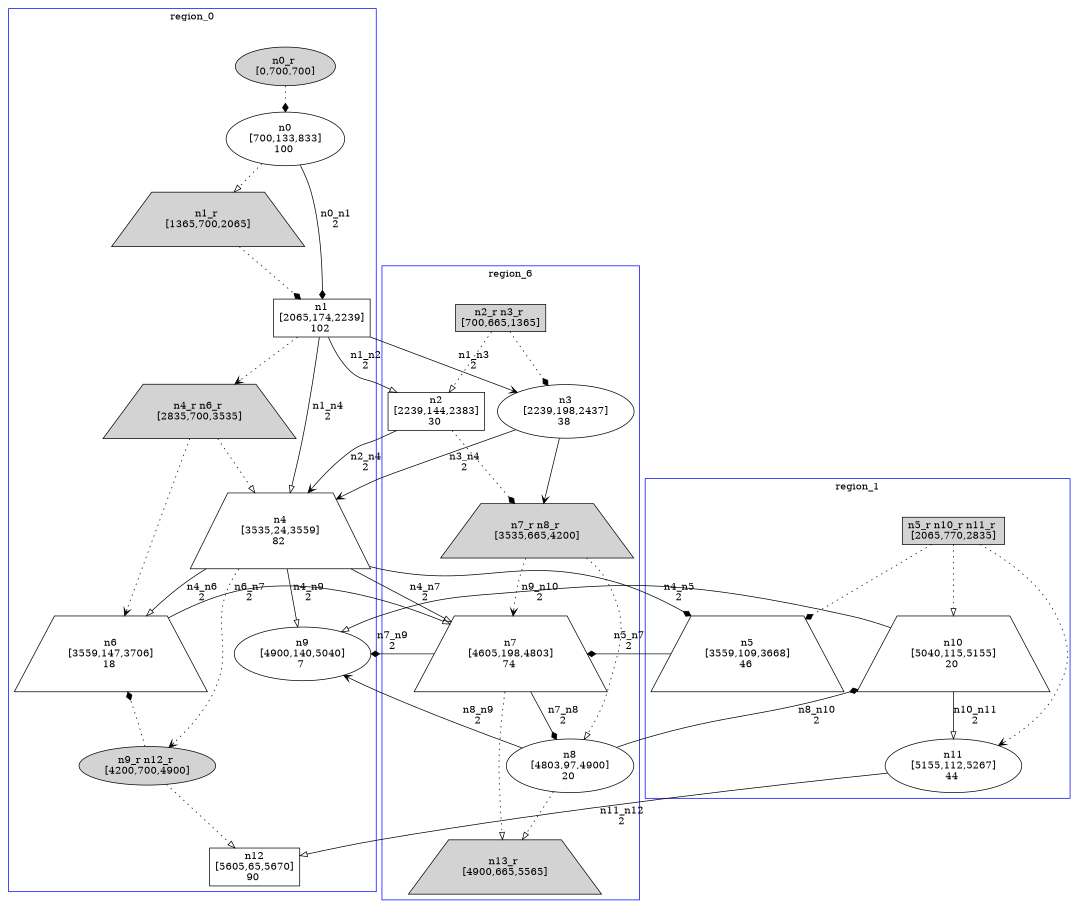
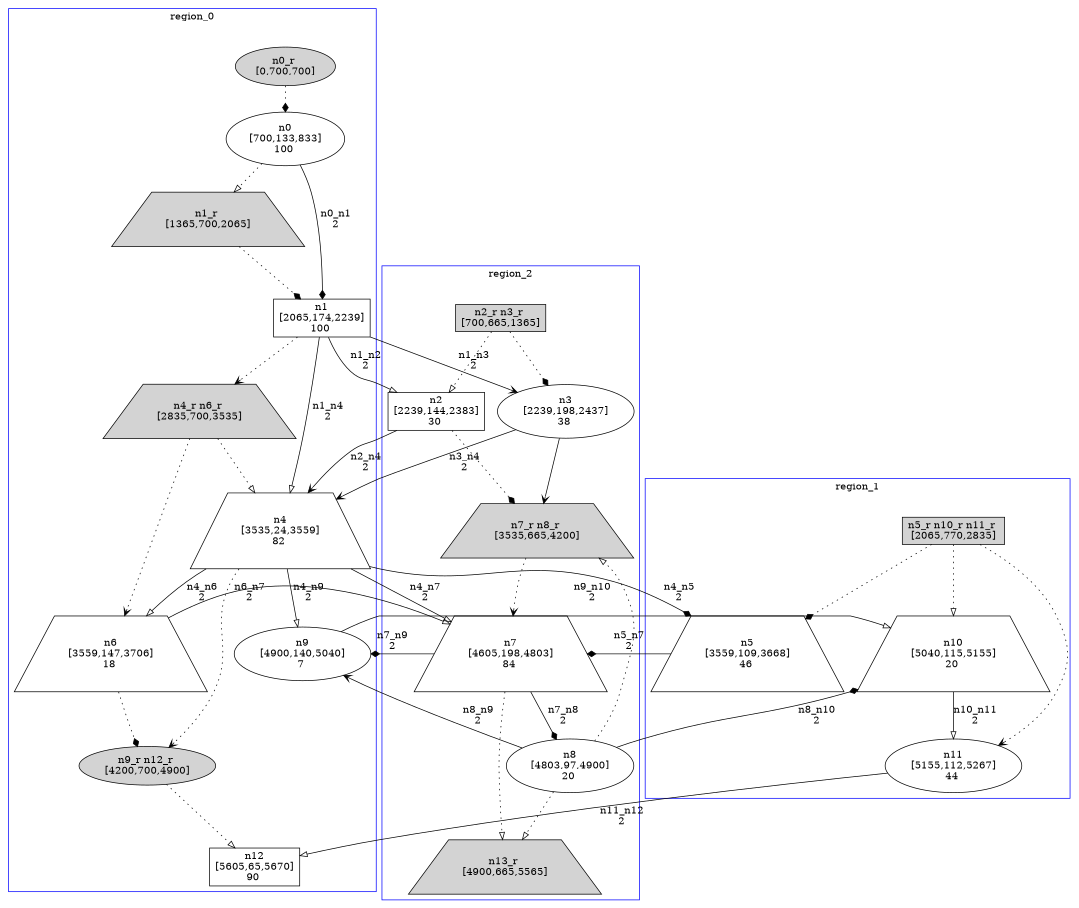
  digraph {
    node [shape=trapezium]
    edge [arrowhead=onormal]
    n1 [label="n0_r \n[0,700,700]" shape=ellipse style=filled]
    n2 [label="n0\n[700,133,833]\n100 " shape=ellipse]
    n3 [label="n1_r \n[1365,700,2065]" style=filled]
-   n4 [label="n1\n[2065,174,2239]\n102 " shape=box]
+   n4 [label="n1\n[2065,174,2239]\n100 " shape=box]
    n5 [label="n4_r n6_r \n[2835,700,3535]" style=filled]
    n6 [label="n4\n[3535,24,3559]\n82 "]
    n7 [label="n6\n[3559,147,3706]\n18 "]
    n8 [label="n9_r n12_r \n[4200,700,4900]" shape=ellipse style=filled]
    n9 [label="n9\n[4900,140,5040]\n7 " shape=ellipse]
    n10 [label="n12\n[5605,65,5670]\n90 " shape=box]
    n11 [label="n5_r n10_r n11_r \n[2065,770,2835]" shape=box style=filled]
    n12 [label="n5\n[3559,109,3668]\n46 "]
    n13 [label="n10\n[5040,115,5155]\n20 "]
    n14 [label="n11\n[5155,112,5267]\n44 " shape=ellipse]
    n15 [label="n2_r n3_r \n[700,665,1365]" shape=box style=filled]
    n16 [label="n2\n[2239,144,2383]\n30 " shape=box]
    n17 [label="n3\n[2239,198,2437]\n38 " shape=ellipse]
    n18 [label="n7_r n8_r \n[3535,665,4200]" style=filled]
-   n19 [label="n7\n[4605,198,4803]\n74 "]
+   n19 [label="n7\n[4605,198,4803]\n84 "]
    n20 [label="n8\n[4803,97,4900]\n20 " shape=ellipse]
    n21 [label="n13_r \n[4900,665,5565]" style=filled]
    subgraph cluster_1 {
      color=blue
      label=region_0
      stytle=filled
      n1
      n2
      n3
      n4
      n5
      n6
      n7
      n8
      n9
      n10
    }
    subgraph cluster_2 {
      color=blue
      label=region_1
      stytle=filled
      n11
      n12
      n13
      n14
    }
    subgraph cluster_3 {
      color=blue
-     label=region_6
+     label=region_2
      stytle=filled
      n15
      n16
      n17
      n18
      n19
      n20
      n21
    }
    n1 -> n2 [arrowhead=diamond style=dotted]
    n2 -> n3 [style=dotted]
    n2 -> n4 [arrowhead=diamond label="n0_n1\n2"]
    n3 -> n4 [arrowhead=diamond style=dotted]
    n4 -> n5 [arrowhead=vee style=dotted]
    n4 -> n6 [label="n1_n4\n2"]
    n4 -> n16 [label="n1_n2\n2"]
    n4 -> n17 [arrowhead=vee label="n1_n3\n2"]
    n5 -> n6 [style=dotted]
    n5 -> n7 [arrowhead=vee style=dotted]
    n6 -> n7 [label="n4_n6\n2"]
    n6 -> n8 [arrowhead=vee style=dotted]
    n6 -> n9 [label="n4_n9\n2"]
    n6 -> n12 [arrowhead=diamond label="n4_n5\n2"]
    n6 -> n19 [label="n4_n7\n2"]
-   n8 -> n7 [arrowhead=diamond style=dotted]
+   n7 -> n8 [arrowhead=diamond style=dotted]
    n7 -> n19 [label="n6_n7\n2"]
    n8 -> n10 [style=dotted]
-   n13 -> n9 [label="n9_n10\n2"]
+   n9 -> n13 [label="n9_n10\n2"]
    n11 -> n12 [arrowhead=diamond style=dotted]
    n11 -> n13 [style=dotted]
    n11 -> n14 [arrowhead=vee style=dotted]
    n12 -> n19 [arrowhead=diamond label="n5_n7\n2"]
    n13 -> n14 [label="n10_n11\n2"]
    n14 -> n10 [label="n11_n12\n2"]
    n15 -> n16 [style=dotted]
    n15 -> n17 [arrowhead=diamond style=dotted]
    n16 -> n6 [arrowhead=vee label="n2_n4\n2"]
    n16 -> n18 [arrowhead=diamond style=dotted]
    n17 -> n6 [arrowhead=vee label="n3_n4\n2"]
    n17 -> n18 [arrowhead=vee style=solid]
    n18 -> n19 [arrowhead=vee style=dotted]
-   n18 -> n20 [style=dotted]
+   n20 -> n18 [style=dotted]
    n19 -> n9 [arrowhead=diamond label="n7_n9\n2"]
    n19 -> n20 [arrowhead=diamond label="n7_n8\n2"]
    n19 -> n21 [style=dotted]
    n20 -> n9 [arrowhead=vee label="n8_n9\n2"]
    n20 -> n13 [arrowhead=diamond label="n8_n10\n2"]
    n20 -> n21 [style=dotted]
  }
